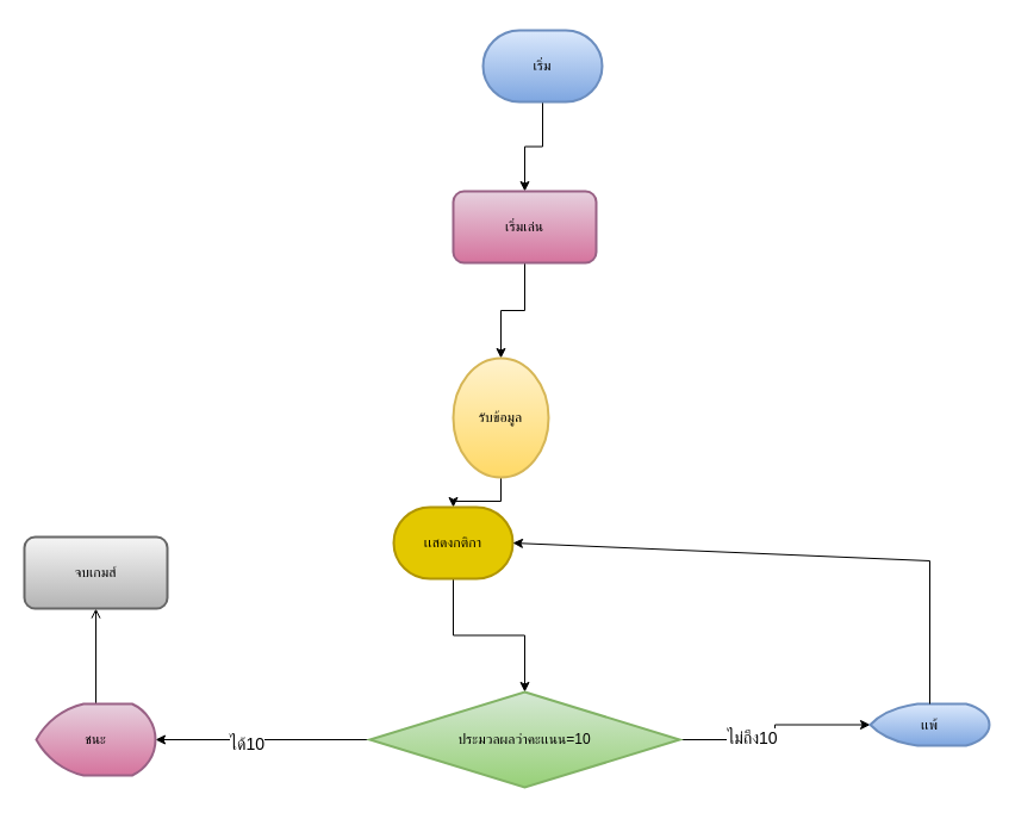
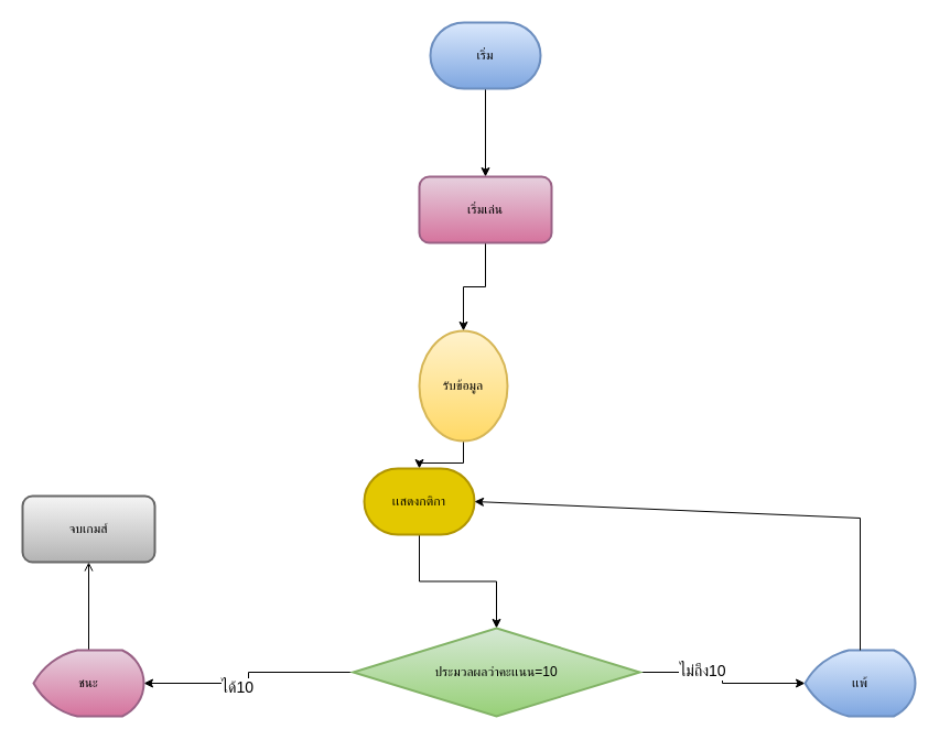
  <mxCell id="0" />
  <mxCell id="1" parent="0" />
  <mxCell id="2" value="" style="edgeStyle=orthogonalEdgeStyle;rounded=0;orthogonalLoop=1;jettySize=auto;html=1;" edge="1" parent="1" source="3" target="5"><mxGeometry relative="1" as="geometry" /></mxCell>
- <mxCell id="3" value="เริ่ม" style="strokeWidth=2;html=1;shape=mxgraph.flowchart.terminator;whiteSpace=wrap;fillColor=#dae8fc;gradientColor=#7ea6e0;strokeColor=#6c8ebf;" vertex="1" parent="1"><mxGeometry x="405" y="25" width="100" height="60" as="geometry" /></mxCell>
+ <mxCell id="3" value="เริ่ม" style="strokeWidth=2;html=1;shape=mxgraph.flowchart.terminator;whiteSpace=wrap;fillColor=#dae8fc;gradientColor=#7ea6e0;strokeColor=#6c8ebf;" vertex="1" parent="1"><mxGeometry x="390" y="20" width="100" height="60" as="geometry" /></mxCell>
  <mxCell id="4" value="" style="edgeStyle=orthogonalEdgeStyle;rounded=0;orthogonalLoop=1;jettySize=auto;html=1;" edge="1" parent="1" source="5" target="7"><mxGeometry relative="1" as="geometry" /></mxCell>
  <mxCell id="5" value="เริ่มเล่น" style="rounded=1;whiteSpace=wrap;html=1;fillColor=#e6d0de;strokeColor=#996185;strokeWidth=2;gradientColor=#d5739d;" vertex="1" parent="1"><mxGeometry x="380" y="160" width="120" height="60" as="geometry" /></mxCell>
  <mxCell id="6" style="edgeStyle=orthogonalEdgeStyle;rounded=0;orthogonalLoop=1;jettySize=auto;html=1;entryX=0.5;entryY=0;entryDx=0;entryDy=0;entryPerimeter=0;" edge="1" parent="1" source="7" target="9"><mxGeometry relative="1" as="geometry" /></mxCell>
  <mxCell id="7" value="รับข้อมูล" style="ellipse;whiteSpace=wrap;html=1;fillColor=#fff2cc;strokeColor=#d6b656;rounded=1;strokeWidth=2;gradientColor=#ffd966;" vertex="1" parent="1"><mxGeometry x="380" y="300" width="80" height="100" as="geometry" /></mxCell>
  <mxCell id="8" value="" style="edgeStyle=orthogonalEdgeStyle;rounded=0;orthogonalLoop=1;jettySize=auto;html=1;" edge="1" parent="1" source="9" target="14"><mxGeometry relative="1" as="geometry" /></mxCell>
  <mxCell id="9" value="เเสดงกติกา" style="strokeWidth=2;html=1;shape=mxgraph.flowchart.terminator;whiteSpace=wrap;fillColor=#e3c800;fontColor=#000000;strokeColor=#B09500;" vertex="1" parent="1"><mxGeometry x="330" y="425" width="100" height="60" as="geometry" /></mxCell>
  <mxCell id="10" style="edgeStyle=orthogonalEdgeStyle;rounded=0;orthogonalLoop=1;jettySize=auto;html=1;entryX=0;entryY=0.5;entryDx=0;entryDy=0;entryPerimeter=0;" edge="1" parent="1" source="14" target="17"><mxGeometry relative="1" as="geometry" /></mxCell>
  <mxCell id="11" value="&lt;font style=&quot;font-size: 14px;&quot;&gt;ไม่ถึง10&lt;/font&gt;" style="edgeLabel;html=1;align=center;verticalAlign=middle;resizable=0;points=[];" vertex="1" connectable="0" parent="10"><mxGeometry x="-0.3" y="2" relative="1" as="geometry"><mxPoint as="offset" /></mxGeometry></mxCell>
  <mxCell id="12" style="edgeStyle=orthogonalEdgeStyle;rounded=0;orthogonalLoop=1;jettySize=auto;html=1;entryX=1;entryY=0.5;entryDx=0;entryDy=0;entryPerimeter=0;" edge="1" parent="1" source="14" target="16"><mxGeometry relative="1" as="geometry" /></mxCell>
  <mxCell id="13" value="ได้10" style="edgeLabel;html=1;align=center;verticalAlign=middle;resizable=0;points=[];fontSize=14;" vertex="1" connectable="0" parent="12"><mxGeometry x="0.157" y="3" relative="1" as="geometry"><mxPoint as="offset" /></mxGeometry></mxCell>
- <mxCell id="14" value="ประมวลผลว่าคะเเนน=10" style="rhombus;whiteSpace=wrap;html=1;fillColor=#d5e8d4;strokeColor=#82b366;strokeWidth=2;gradientColor=#97d077;" vertex="1" parent="1"><mxGeometry x="310" y="580" width="260" height="80" as="geometry" /></mxCell>
+ <mxCell id="14" value="ประมวลผลว่าคะเเนน=10" style="rhombus;whiteSpace=wrap;html=1;fillColor=#d5e8d4;strokeColor=#82b366;strokeWidth=2;gradientColor=#97d077;" vertex="1" parent="1"><mxGeometry x="320" y="570" width="260" height="80" as="geometry" /></mxCell>
  <mxCell id="15" value="" style="edgeStyle=orthogonalEdgeStyle;rounded=0;orthogonalLoop=1;jettySize=auto;html=1;fontSize=14;endArrow=open;" edge="1" parent="1" source="16" target="20"><mxGeometry relative="1" as="geometry" /></mxCell>
  <mxCell id="16" value="ชนะ" style="strokeWidth=2;html=1;shape=mxgraph.flowchart.display;whiteSpace=wrap;fillColor=#e6d0de;gradientColor=#d5739d;strokeColor=#996185;" vertex="1" parent="1"><mxGeometry y="590" width="100" height="60" as="geometry" x="30" /></mxCell>
- <mxCell id="17" value="เเพ้" style="strokeWidth=2;html=1;shape=mxgraph.flowchart.display;whiteSpace=wrap;fillColor=#dae8fc;gradientColor=#7ea6e0;strokeColor=#6c8ebf;" vertex="1" parent="1"><mxGeometry x="730" y="590" width="100" height="35" as="geometry" /></mxCell>
+ <mxCell id="17" value="เเพ้" style="strokeWidth=2;html=1;shape=mxgraph.flowchart.display;whiteSpace=wrap;fillColor=#dae8fc;gradientColor=#7ea6e0;strokeColor=#6c8ebf;" vertex="1" parent="1"><mxGeometry x="730" y="590" width="100" height="60" as="geometry" /></mxCell>
  <mxCell id="18" value="" style="endArrow=none;html=1;rounded=0;exitX=0.5;exitY=0;exitDx=0;exitDy=0;exitPerimeter=0;" edge="1" parent="1" source="17"><mxGeometry width="50" height="50" relative="1" as="geometry"><mxPoint x="420" y="570" as="sourcePoint" /><mxPoint x="780" y="470" as="targetPoint" /></mxGeometry></mxCell>
  <mxCell id="19" value="" style="endArrow=classic;html=1;rounded=0;entryX=1;entryY=0.5;entryDx=0;entryDy=0;entryPerimeter=0;" edge="1" parent="1" target="9"><mxGeometry width="50" height="50" relative="1" as="geometry"><mxPoint x="780" y="470" as="sourcePoint" /><mxPoint x="470" y="520" as="targetPoint" /></mxGeometry></mxCell>
  <mxCell id="20" value="จบเกมส์" style="rounded=1;whiteSpace=wrap;html=1;strokeWidth=2;fillColor=#f5f5f5;gradientColor=#b3b3b3;strokeColor=#666666;" vertex="1" parent="1"><mxGeometry x="20" y="450" width="120" height="60" as="geometry" /></mxCell>
